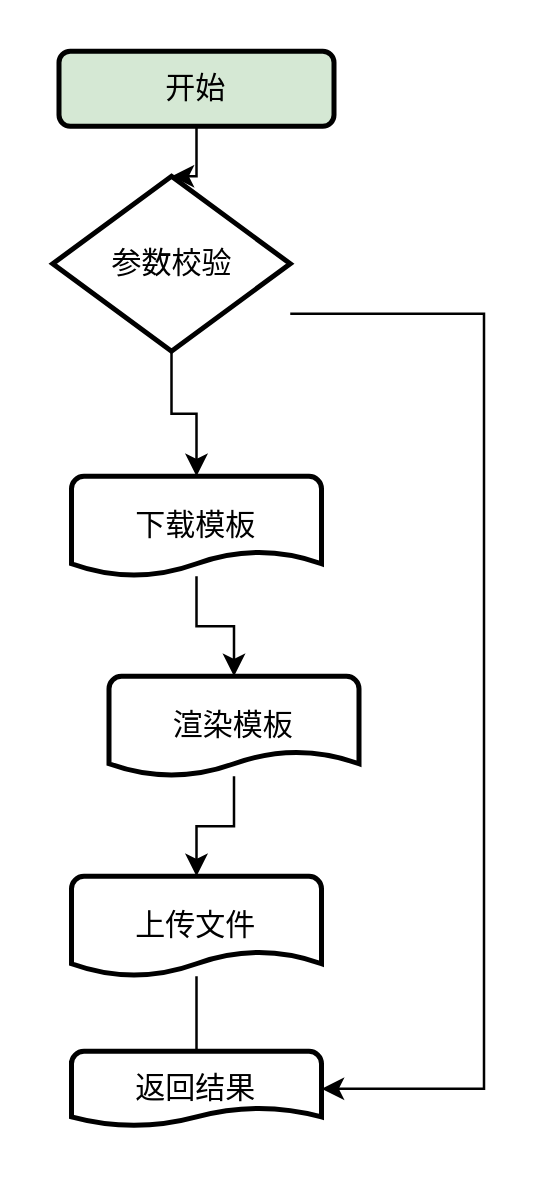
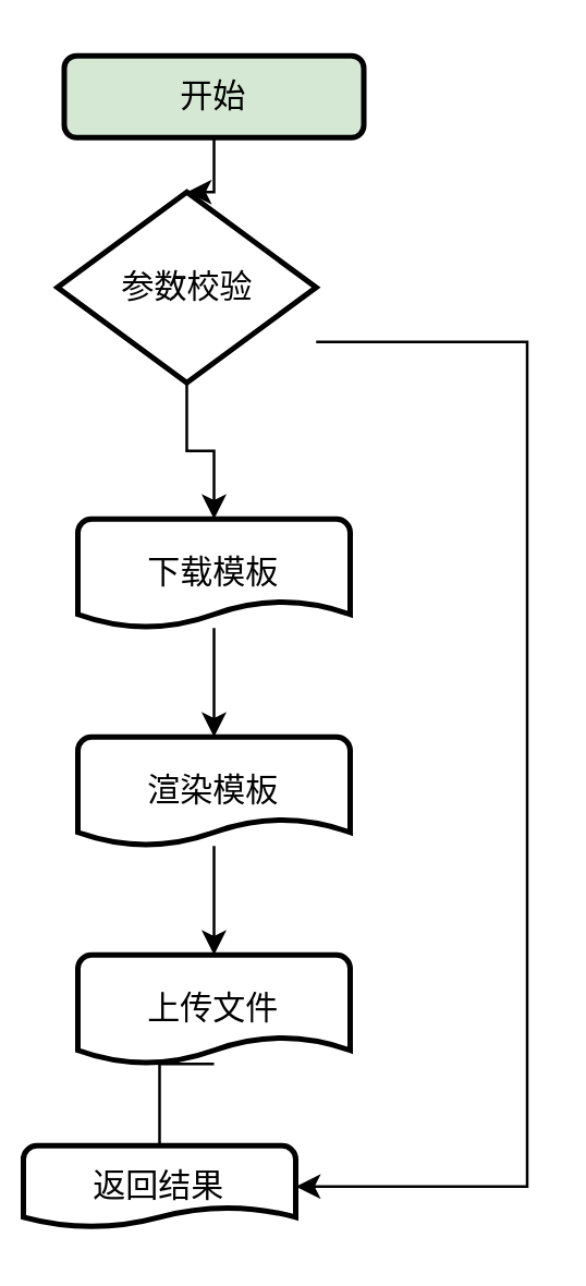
  <mxCell id="0" />
  <mxCell id="1" parent="0" />
  <mxCell id="2" style="edgeStyle=orthogonalEdgeStyle;rounded=0;orthogonalLoop=1;jettySize=auto;html=1;entryX=0.5;entryY=0;entryDx=0;entryDy=0;entryPerimeter=0;" edge="1" parent="1" source="3" target="6"><mxGeometry relative="1" as="geometry" /></mxCell>
  <mxCell id="3" value="开始" style="rounded=1;whiteSpace=wrap;html=1;strokeWidth=2;fillColor=#d5e8d4;" vertex="1" parent="1"><mxGeometry x="23" y="20" width="110" height="30" as="geometry" /></mxCell>
  <mxCell id="4" style="edgeStyle=orthogonalEdgeStyle;rounded=0;orthogonalLoop=1;jettySize=auto;html=1;entryX=0.5;entryY=0;entryDx=0;entryDy=0;" edge="1" parent="1" source="6" target="8"><mxGeometry relative="1" as="geometry"><mxPoint x="78" y="180" as="targetPoint" /></mxGeometry></mxCell>
  <mxCell id="5" style="edgeStyle=orthogonalEdgeStyle;rounded=0;orthogonalLoop=1;jettySize=auto;html=1;entryX=1;entryY=0.5;entryDx=0;entryDy=0;" edge="1" parent="1" source="6" target="13"><mxGeometry relative="1" as="geometry"><Array as="points"><mxPoint x="193" y="125" /><mxPoint x="193" y="435" /></Array></mxGeometry></mxCell>
  <mxCell id="6" value="参数校验" style="strokeWidth=2;html=1;shape=mxgraph.flowchart.decision;whiteSpace=wrap;" vertex="1" parent="1"><mxGeometry x="20.5" y="70" width="95" height="70" as="geometry" /></mxCell>
  <mxCell id="7" style="edgeStyle=orthogonalEdgeStyle;rounded=0;orthogonalLoop=1;jettySize=auto;html=1;entryX=0.5;entryY=0;entryDx=0;entryDy=0;" edge="1" parent="1" source="8" target="10"><mxGeometry relative="1" as="geometry"><mxPoint x="78" y="270" as="targetPoint" /></mxGeometry></mxCell>
  <mxCell id="8" value="下载模板" style="strokeWidth=2;html=1;shape=mxgraph.flowchart.document2;whiteSpace=wrap;size=0.25;" vertex="1" parent="1"><mxGeometry x="28" y="190" width="100" height="40" as="geometry" /></mxCell>
  <mxCell id="9" style="edgeStyle=orthogonalEdgeStyle;rounded=0;orthogonalLoop=1;jettySize=auto;html=1;exitX=0.5;exitY=1;exitDx=0;exitDy=0;entryX=0.5;entryY=0;entryDx=0;entryDy=0;" edge="1" parent="1" source="10" target="12"><mxGeometry relative="1" as="geometry" /></mxCell>
- <mxCell id="10" value="渲染模板" style="strokeWidth=2;html=1;shape=mxgraph.flowchart.document2;whiteSpace=wrap;size=0.25;" vertex="1" parent="1"><mxGeometry x="43" y="270" width="100" height="40" as="geometry" /></mxCell>
+ <mxCell id="10" value="渲染模板" style="strokeWidth=2;html=1;shape=mxgraph.flowchart.document2;whiteSpace=wrap;size=0.25;" vertex="1" parent="1"><mxGeometry x="28" y="270" width="100" height="40" as="geometry" /></mxCell>
  <mxCell id="11" style="edgeStyle=orthogonalEdgeStyle;rounded=0;orthogonalLoop=1;jettySize=auto;html=1;exitX=0.5;exitY=1;exitDx=0;exitDy=0;entryX=0.5;entryY=0;entryDx=0;entryDy=0;endArrow=none;" edge="1" parent="1" source="12" target="13"><mxGeometry relative="1" as="geometry" /></mxCell>
  <mxCell id="12" value="上传文件" style="strokeWidth=2;html=1;shape=mxgraph.flowchart.document2;whiteSpace=wrap;size=0.25;" vertex="1" parent="1"><mxGeometry x="28" y="350" width="100" height="40" as="geometry" /></mxCell>
- <mxCell id="13" value="返回结果" style="strokeWidth=2;html=1;shape=mxgraph.flowchart.document2;whiteSpace=wrap;size=0.25;gradientDirection=north;rounded=1;" vertex="1" parent="1"><mxGeometry x="28" y="420" width="100" height="30" as="geometry" /></mxCell>
+ <mxCell id="13" value="返回结果" style="strokeWidth=2;html=1;shape=mxgraph.flowchart.document2;whiteSpace=wrap;size=0.25;gradientDirection=north;rounded=1;" vertex="1" parent="1"><mxGeometry x="8" y="420" width="100" height="30" as="geometry" /></mxCell>
